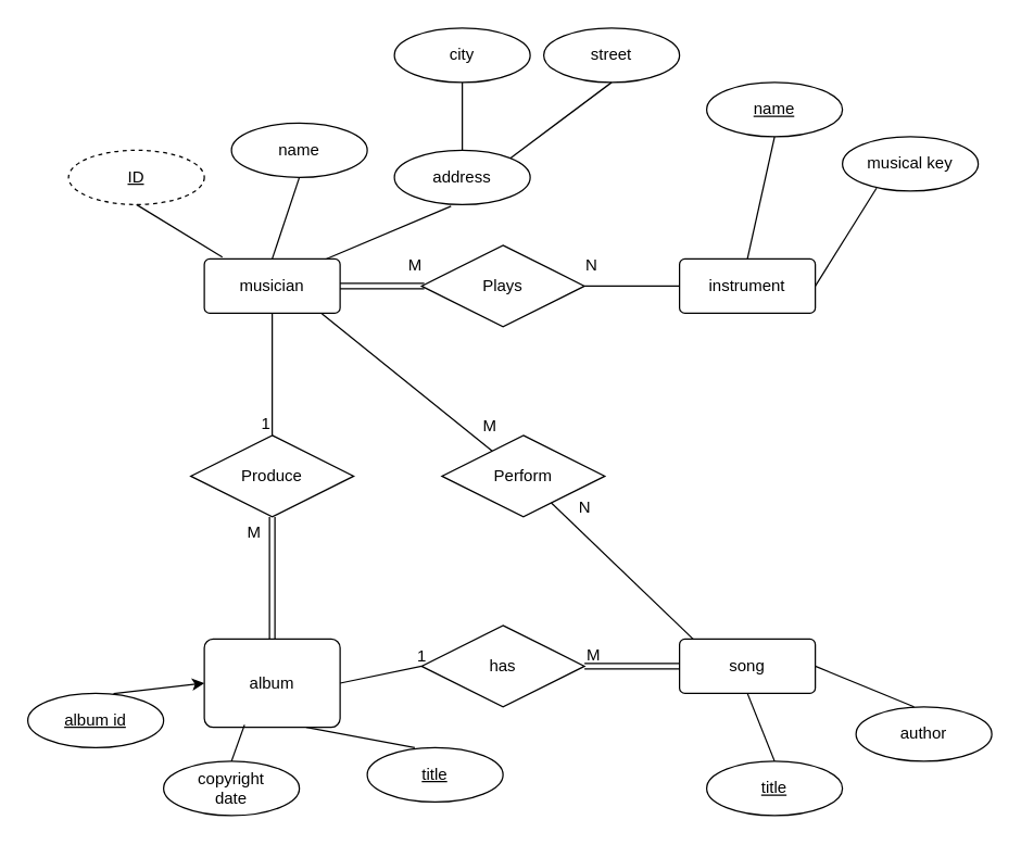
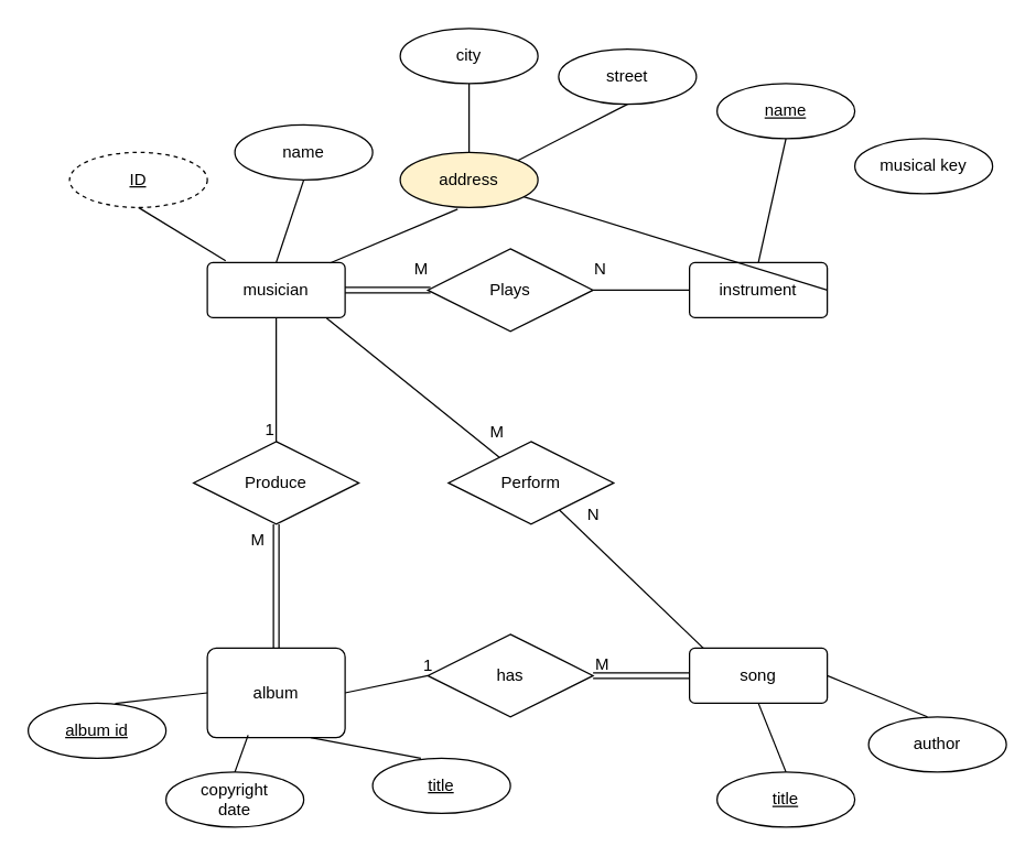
  <mxCell id="0" />
  <mxCell id="1" parent="0" />
  <mxCell id="2" value="musician" style="rounded=1;arcSize=10;whiteSpace=wrap;html=1;align=center;" vertex="1" parent="1"><mxGeometry x="150" y="190" width="100" height="40" as="geometry" /></mxCell>
  <mxCell id="3" value="instrument" style="rounded=1;arcSize=10;whiteSpace=wrap;html=1;align=center;" vertex="1" parent="1"><mxGeometry x="500" y="190" width="100" height="40" as="geometry" /></mxCell>
  <mxCell id="4" value="album" style="rounded=1;arcSize=10;whiteSpace=wrap;html=1;align=center;" vertex="1" parent="1"><mxGeometry x="150" y="470" width="100" height="65" as="geometry" /></mxCell>
  <mxCell id="5" value="song" style="rounded=1;arcSize=10;whiteSpace=wrap;html=1;align=center;" vertex="1" parent="1"><mxGeometry x="500" y="470" width="100" height="40" as="geometry" /></mxCell>
  <mxCell id="6" value="name" style="ellipse;whiteSpace=wrap;html=1;align=center;" vertex="1" parent="1"><mxGeometry x="170" y="90" width="100" height="40" as="geometry" /></mxCell>
  <mxCell id="7" value="" style="endArrow=none;html=1;rounded=0;exitX=0.5;exitY=1;exitDx=0;exitDy=0;entryX=0.5;entryY=0;entryDx=0;entryDy=0;" edge="1" parent="1" source="6" target="2"><mxGeometry relative="1" as="geometry"><mxPoint x="80" y="200" as="sourcePoint" /><mxPoint x="240" y="200" as="targetPoint" /></mxGeometry></mxCell>
  <mxCell id="8" value="ID" style="ellipse;whiteSpace=wrap;html=1;align=center;fontStyle=4;dashed=1;" vertex="1" parent="1"><mxGeometry x="50" y="110" width="100" height="40" as="geometry" /></mxCell>
  <mxCell id="9" value="" style="endArrow=none;html=1;rounded=0;exitX=0.5;exitY=1;exitDx=0;exitDy=0;entryX=0.133;entryY=-0.033;entryDx=0;entryDy=0;entryPerimeter=0;" edge="1" parent="1" source="8" target="2"><mxGeometry relative="1" as="geometry"><mxPoint x="60" y="230" as="sourcePoint" /><mxPoint x="220" y="230" as="targetPoint" /></mxGeometry></mxCell>
- <mxCell id="10" value="address" style="ellipse;whiteSpace=wrap;html=1;align=center;" vertex="1" parent="1"><mxGeometry x="290" y="110" width="100" height="40" as="geometry" /></mxCell>
+ <mxCell id="10" value="address" style="ellipse;whiteSpace=wrap;html=1;align=center;fillColor=#fff2cc;" vertex="1" parent="1"><mxGeometry x="290" y="110" width="100" height="40" as="geometry" /></mxCell>
  <mxCell id="11" value="" style="endArrow=none;html=1;rounded=0;exitX=0.892;exitY=0.008;exitDx=0;exitDy=0;exitPerimeter=0;entryX=0.417;entryY=1.029;entryDx=0;entryDy=0;entryPerimeter=0;" edge="1" parent="1" source="2" target="10"><mxGeometry relative="1" as="geometry"><mxPoint x="300" y="180" as="sourcePoint" /><mxPoint x="460" y="180" as="targetPoint" /></mxGeometry></mxCell>
  <mxCell id="12" value="city" style="ellipse;whiteSpace=wrap;html=1;align=center;" vertex="1" parent="1"><mxGeometry x="290" y="20" width="100" height="40" as="geometry" /></mxCell>
- <mxCell id="13" value="street" style="ellipse;whiteSpace=wrap;html=1;align=center;" vertex="1" parent="1"><mxGeometry x="400" y="20" width="100" height="40" as="geometry" /></mxCell>
+ <mxCell id="13" value="street" style="ellipse;whiteSpace=wrap;html=1;align=center;" vertex="1" parent="1"><mxGeometry x="405" y="35" width="100" height="40" as="geometry" /></mxCell>
  <mxCell id="14" value="" style="endArrow=none;html=1;rounded=0;entryX=0.5;entryY=1;entryDx=0;entryDy=0;exitX=0.5;exitY=0;exitDx=0;exitDy=0;" edge="1" parent="1" source="10" target="12"><mxGeometry relative="1" as="geometry"><mxPoint x="310" y="340" as="sourcePoint" /><mxPoint x="470" y="340" as="targetPoint" /></mxGeometry></mxCell>
  <mxCell id="15" value="" style="endArrow=none;html=1;rounded=0;entryX=0.5;entryY=1;entryDx=0;entryDy=0;exitX=1;exitY=0;exitDx=0;exitDy=0;" edge="1" parent="1" source="10" target="13"><mxGeometry relative="1" as="geometry"><mxPoint x="310" y="180" as="sourcePoint" /><mxPoint x="470" y="180" as="targetPoint" /></mxGeometry></mxCell>
  <mxCell id="16" value="Plays" style="shape=rhombus;perimeter=rhombusPerimeter;whiteSpace=wrap;html=1;align=center;" vertex="1" parent="1"><mxGeometry x="310" y="180" width="120" height="60" as="geometry" /></mxCell>
  <mxCell id="17" value="" style="endArrow=none;html=1;rounded=0;" edge="1" parent="1"><mxGeometry relative="1" as="geometry"><mxPoint x="430" y="210" as="sourcePoint" /><mxPoint x="500" y="210" as="targetPoint" /></mxGeometry></mxCell>
  <mxCell id="18" value="N" style="text;html=1;align=center;verticalAlign=middle;resizable=0;points=[];autosize=1;strokeColor=none;fillColor=none;" vertex="1" parent="1"><mxGeometry x="420" y="180" width="30" height="30" as="geometry" /></mxCell>
  <mxCell id="19" value="M" style="text;html=1;align=center;verticalAlign=middle;resizable=0;points=[];autosize=1;strokeColor=none;fillColor=none;" vertex="1" parent="1"><mxGeometry x="290" y="180" width="30" height="30" as="geometry" /></mxCell>
  <mxCell id="20" value="" style="shape=link;html=1;rounded=0;entryX=0;entryY=0.5;entryDx=0;entryDy=0;exitX=1;exitY=0.5;exitDx=0;exitDy=0;" edge="1" parent="1" source="22" target="5"><mxGeometry relative="1" as="geometry"><mxPoint x="450" y="360" as="sourcePoint" /><mxPoint x="475" y="399.58" as="targetPoint" /></mxGeometry></mxCell>
  <mxCell id="21" value="M" style="resizable=0;html=1;whiteSpace=wrap;align=left;verticalAlign=bottom;" connectable="0" vertex="1" parent="20"><mxGeometry x="-1" relative="1" as="geometry" /></mxCell>
  <mxCell id="22" value="has" style="shape=rhombus;perimeter=rhombusPerimeter;whiteSpace=wrap;html=1;align=center;" vertex="1" parent="1"><mxGeometry x="310" y="460" width="120" height="60" as="geometry" /></mxCell>
  <mxCell id="23" value="" style="endArrow=none;html=1;rounded=0;exitX=1;exitY=0.5;exitDx=0;exitDy=0;entryX=0;entryY=0.5;entryDx=0;entryDy=0;" edge="1" parent="1" source="4" target="22"><mxGeometry relative="1" as="geometry"><mxPoint x="280" y="440" as="sourcePoint" /><mxPoint x="440" y="440" as="targetPoint" /></mxGeometry></mxCell>
  <mxCell id="24" value="Produce" style="shape=rhombus;perimeter=rhombusPerimeter;whiteSpace=wrap;html=1;align=center;" vertex="1" parent="1"><mxGeometry x="140" y="320" width="120" height="60" as="geometry" /></mxCell>
  <mxCell id="25" value="" style="endArrow=none;html=1;rounded=0;exitX=0.5;exitY=1;exitDx=0;exitDy=0;entryX=0.5;entryY=0;entryDx=0;entryDy=0;" edge="1" parent="1" source="2" target="24"><mxGeometry relative="1" as="geometry"><mxPoint x="100" y="300" as="sourcePoint" /><mxPoint x="260" y="300" as="targetPoint" /></mxGeometry></mxCell>
  <mxCell id="26" value="1" style="resizable=0;html=1;whiteSpace=wrap;align=right;verticalAlign=bottom;" connectable="0" vertex="1" parent="25"><mxGeometry x="1" relative="1" as="geometry" /></mxCell>
  <mxCell id="27" value="" style="shape=link;html=1;rounded=0;exitX=0.5;exitY=1;exitDx=0;exitDy=0;entryX=0.5;entryY=0;entryDx=0;entryDy=0;" edge="1" parent="1" source="24" target="4"><mxGeometry relative="1" as="geometry"><mxPoint x="200" y="430" as="sourcePoint" /><mxPoint x="360" y="430" as="targetPoint" /></mxGeometry></mxCell>
  <mxCell id="28" value="M" style="resizable=0;html=1;whiteSpace=wrap;align=left;verticalAlign=bottom;" connectable="0" vertex="1" parent="27"><mxGeometry x="-1" relative="1" as="geometry"><mxPoint x="-20" y="20" as="offset" /></mxGeometry></mxCell>
  <mxCell id="29" value="" style="shape=link;html=1;rounded=0;exitX=1;exitY=0.5;exitDx=0;exitDy=0;" edge="1" parent="1" source="2"><mxGeometry relative="1" as="geometry"><mxPoint x="260" y="270" as="sourcePoint" /><mxPoint x="312" y="210" as="targetPoint" /></mxGeometry></mxCell>
  <mxCell id="30" value="name" style="ellipse;whiteSpace=wrap;html=1;align=center;fontStyle=4;" vertex="1" parent="1"><mxGeometry x="520" y="60" width="100" height="40" as="geometry" /></mxCell>
  <mxCell id="31" value="" style="endArrow=none;html=1;rounded=0;exitX=0.5;exitY=0;exitDx=0;exitDy=0;" edge="1" parent="1" source="3"><mxGeometry relative="1" as="geometry"><mxPoint x="580" y="160" as="sourcePoint" /><mxPoint x="570" y="100" as="targetPoint" /></mxGeometry></mxCell>
  <mxCell id="32" value="musical key" style="ellipse;whiteSpace=wrap;html=1;align=center;" vertex="1" parent="1"><mxGeometry x="620" y="100" width="100" height="40" as="geometry" /></mxCell>
- <mxCell id="33" value="" style="endArrow=none;html=1;rounded=0;exitX=1;exitY=0.5;exitDx=0;exitDy=0;entryX=0.251;entryY=0.947;entryDx=0;entryDy=0;entryPerimeter=0;" edge="1" parent="1" source="3" target="32"><mxGeometry relative="1" as="geometry"><mxPoint x="630" y="220" as="sourcePoint" /><mxPoint x="790" y="220" as="targetPoint" /></mxGeometry></mxCell>
+ <mxCell id="33" value="" style="endArrow=none;html=1;rounded=0;exitX=1;exitY=0.5;exitDx=0;exitDy=0;" edge="1" parent="1" source="3" target="10"><mxGeometry relative="1" as="geometry"><mxPoint x="630" y="220" as="sourcePoint" /><mxPoint x="790" y="220" as="targetPoint" /></mxGeometry></mxCell>
  <mxCell id="34" value="&lt;div&gt;title&lt;/div&gt;" style="ellipse;whiteSpace=wrap;html=1;align=center;fontStyle=4;" vertex="1" parent="1"><mxGeometry x="520" y="560" width="100" height="40" as="geometry" /></mxCell>
  <mxCell id="35" value="author" style="ellipse;whiteSpace=wrap;html=1;align=center;" vertex="1" parent="1"><mxGeometry x="630" y="520" width="100" height="40" as="geometry" /></mxCell>
  <mxCell id="36" value="" style="endArrow=none;html=1;rounded=0;exitX=1;exitY=0.5;exitDx=0;exitDy=0;entryX=0.427;entryY=-0.002;entryDx=0;entryDy=0;entryPerimeter=0;" edge="1" parent="1" source="5" target="35"><mxGeometry relative="1" as="geometry"><mxPoint x="590" y="540" as="sourcePoint" /><mxPoint x="750" y="540" as="targetPoint" /></mxGeometry></mxCell>
  <mxCell id="37" value="" style="endArrow=none;html=1;rounded=0;exitX=0.5;exitY=1;exitDx=0;exitDy=0;entryX=0.5;entryY=0;entryDx=0;entryDy=0;" edge="1" parent="1" source="5" target="34"><mxGeometry relative="1" as="geometry"><mxPoint x="580" y="540" as="sourcePoint" /><mxPoint x="740" y="540" as="targetPoint" /></mxGeometry></mxCell>
  <mxCell id="38" value="&lt;div&gt;copyright&lt;/div&gt;&lt;div&gt;date&lt;br&gt;&lt;/div&gt;" style="ellipse;whiteSpace=wrap;html=1;align=center;" vertex="1" parent="1"><mxGeometry x="120" y="560" width="100" height="40" as="geometry" /></mxCell>
  <mxCell id="39" value="" style="endArrow=none;html=1;rounded=0;exitX=0.296;exitY=0.972;exitDx=0;exitDy=0;exitPerimeter=0;entryX=0.5;entryY=0;entryDx=0;entryDy=0;" edge="1" parent="1" source="4" target="38"><mxGeometry relative="1" as="geometry"><mxPoint x="260" y="560" as="sourcePoint" /><mxPoint x="420" y="560" as="targetPoint" /></mxGeometry></mxCell>
  <mxCell id="40" value="" style="endArrow=none;html=1;rounded=0;exitX=0.75;exitY=1;exitDx=0;exitDy=0;entryX=0.5;entryY=0;entryDx=0;entryDy=0;" edge="1" parent="1" source="4"><mxGeometry relative="1" as="geometry"><mxPoint x="230" y="540" as="sourcePoint" /><mxPoint x="305" y="550" as="targetPoint" /></mxGeometry></mxCell>
  <mxCell id="41" value="title" style="ellipse;whiteSpace=wrap;html=1;align=center;fontStyle=4;" vertex="1" parent="1"><mxGeometry x="270" y="550" width="100" height="40" as="geometry" /></mxCell>
  <mxCell id="42" value="album id" style="ellipse;whiteSpace=wrap;html=1;align=center;fontStyle=4;" vertex="1" parent="1"><mxGeometry x="20" y="510" width="100" height="40" as="geometry" /></mxCell>
- <mxCell id="43" value="" style="endArrow=classic;html=1;rounded=0;entryX=0;entryY=0.5;entryDx=0;entryDy=0;exitX=0.631;exitY=0.007;exitDx=0;exitDy=0;exitPerimeter=0;" edge="1" parent="1" source="42" target="4"><mxGeometry relative="1" as="geometry"><mxPoint x="-20" y="420" as="sourcePoint" /><mxPoint x="140" y="420" as="targetPoint" /></mxGeometry></mxCell>
+ <mxCell id="43" value="" style="endArrow=none;html=1;rounded=0;entryX=0;entryY=0.5;entryDx=0;entryDy=0;exitX=0.631;exitY=0.007;exitDx=0;exitDy=0;exitPerimeter=0;" edge="1" parent="1" source="42" target="4"><mxGeometry relative="1" as="geometry"><mxPoint x="-20" y="420" as="sourcePoint" /><mxPoint x="140" y="420" as="targetPoint" /></mxGeometry></mxCell>
  <mxCell id="44" value="Perform" style="shape=rhombus;perimeter=rhombusPerimeter;whiteSpace=wrap;html=1;align=center;" vertex="1" parent="1"><mxGeometry x="325" y="320" width="120" height="60" as="geometry" /></mxCell>
  <mxCell id="45" value="" style="endArrow=none;html=1;rounded=0;exitX=0.865;exitY=1.007;exitDx=0;exitDy=0;exitPerimeter=0;" edge="1" parent="1" source="2" target="44"><mxGeometry relative="1" as="geometry"><mxPoint x="300" y="270" as="sourcePoint" /><mxPoint x="460" y="270" as="targetPoint" /></mxGeometry></mxCell>
  <mxCell id="46" value="M" style="text;html=1;align=center;verticalAlign=middle;resizable=0;points=[];autosize=1;strokeColor=none;fillColor=none;" vertex="1" parent="1"><mxGeometry x="345" y="298" width="30" height="30" as="geometry" /></mxCell>
  <mxCell id="47" value="" style="endArrow=none;html=1;rounded=0;entryX=0.1;entryY=0;entryDx=0;entryDy=0;entryPerimeter=0;" edge="1" parent="1" source="44" target="5"><mxGeometry relative="1" as="geometry"><mxPoint x="550" y="410" as="sourcePoint" /><mxPoint x="710" y="410" as="targetPoint" /></mxGeometry></mxCell>
  <mxCell id="48" value="N" style="text;html=1;align=center;verticalAlign=middle;resizable=0;points=[];autosize=1;strokeColor=none;fillColor=none;" vertex="1" parent="1"><mxGeometry x="415" y="358" width="30" height="30" as="geometry" /></mxCell>
  <mxCell id="49" value="1" style="text;html=1;align=center;verticalAlign=middle;resizable=0;points=[];autosize=1;strokeColor=none;fillColor=none;" vertex="1" parent="1"><mxGeometry x="295" y="468" width="30" height="30" as="geometry" /></mxCell>
